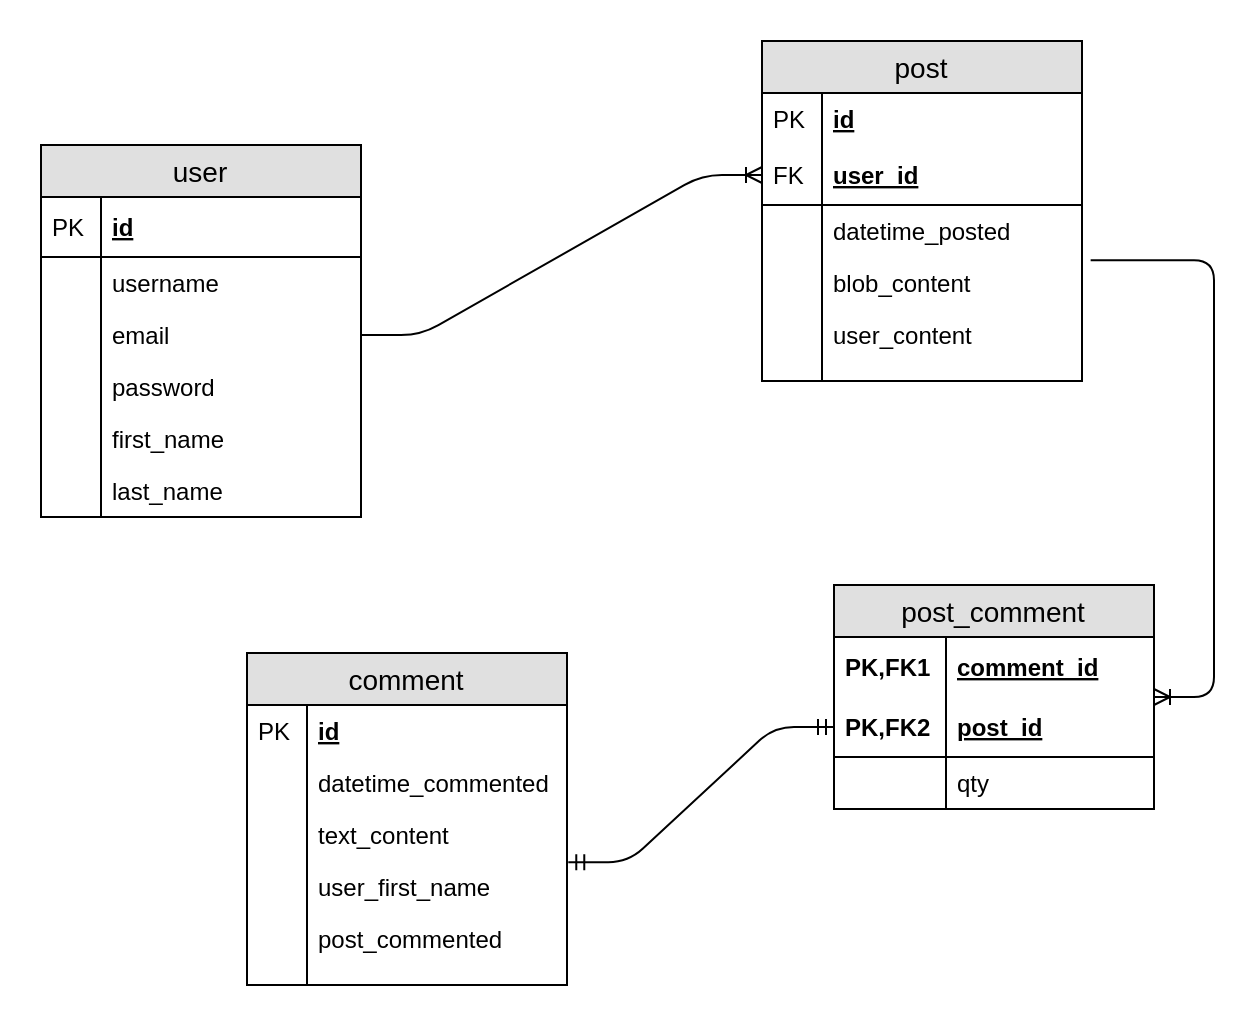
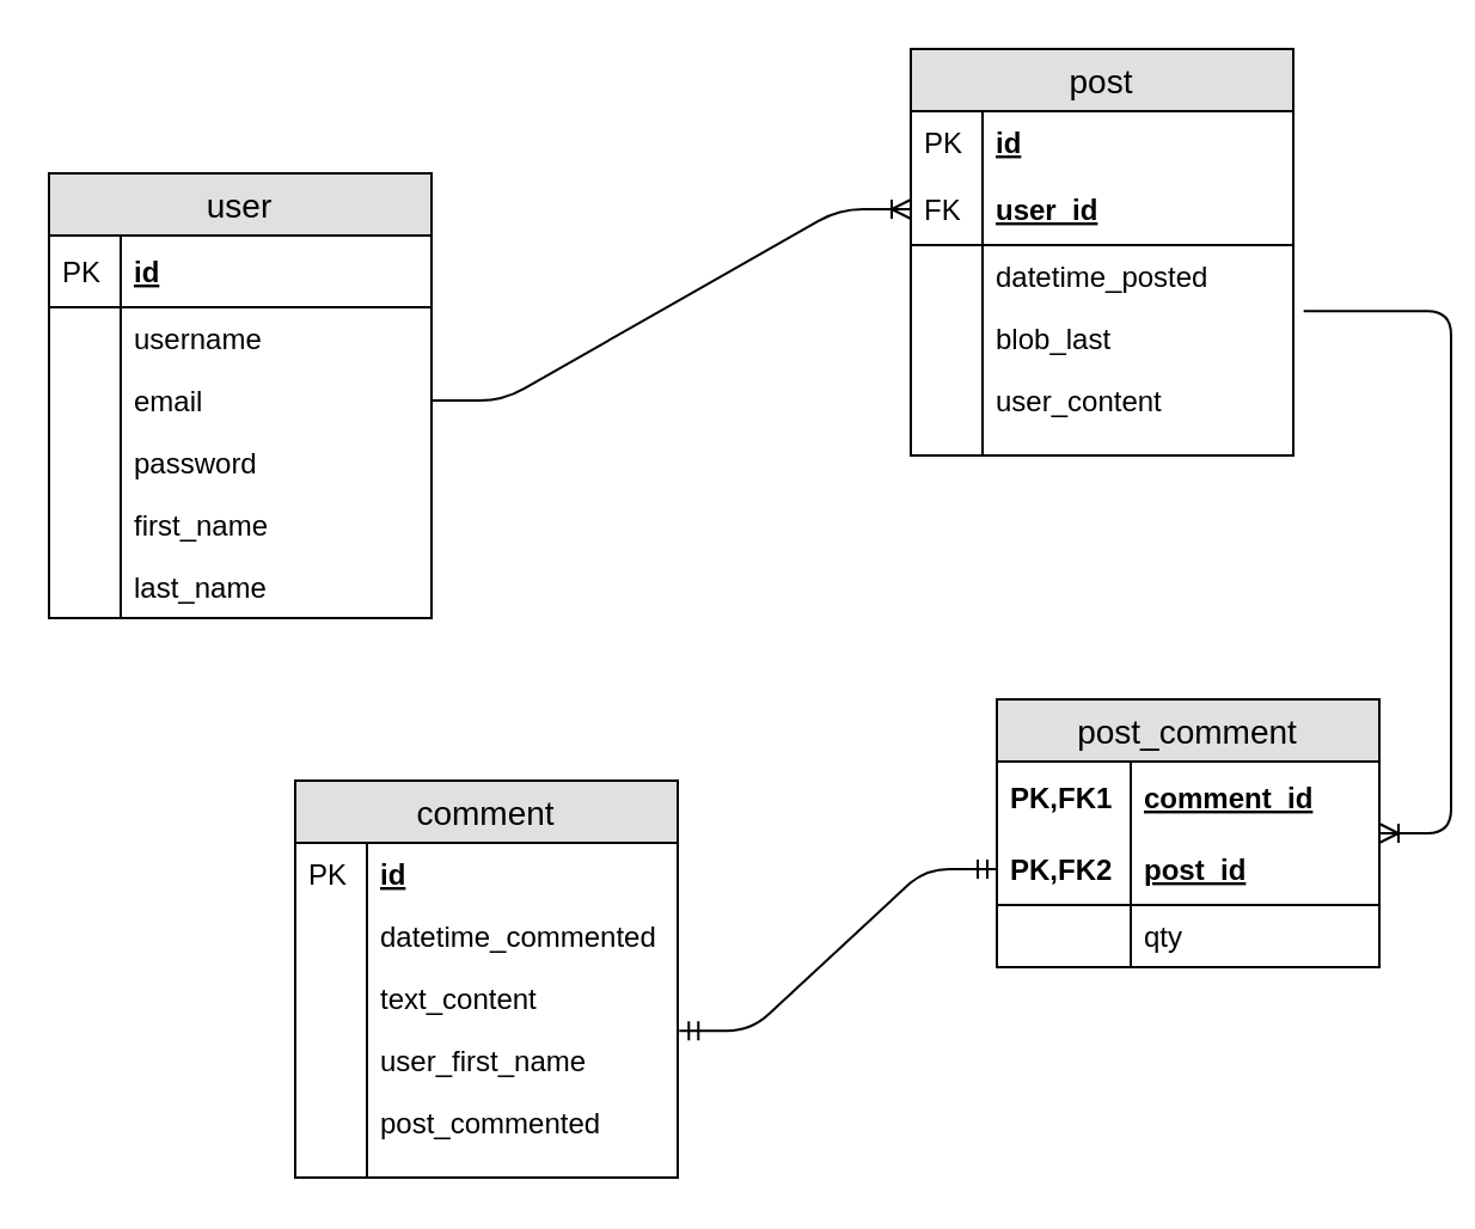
  <mxCell id="0" />
  <mxCell id="1" parent="0" />
  <mxCell id="2" value="user" style="swimlane;fontStyle=0;childLayout=stackLayout;horizontal=1;startSize=26;fillColor=#e0e0e0;horizontalStack=0;resizeParent=1;resizeParentMax=0;resizeLast=0;collapsible=1;marginBottom=0;swimlaneFillColor=#ffffff;align=center;fontSize=14;" vertex="1" parent="1"><mxGeometry x="20" y="72" width="160" height="186" as="geometry" /></mxCell>
  <mxCell id="3" value="id" style="shape=partialRectangle;top=0;left=0;right=0;bottom=1;align=left;verticalAlign=middle;fillColor=none;spacingLeft=34;spacingRight=4;overflow=hidden;rotatable=0;points=[[0,0.5],[1,0.5]];portConstraint=eastwest;dropTarget=0;fontStyle=5;fontSize=12;" vertex="1" parent="2"><mxGeometry y="26" width="160" height="30" as="geometry" /></mxCell>
  <mxCell id="4" value="PK" style="shape=partialRectangle;top=0;left=0;bottom=0;fillColor=none;align=left;verticalAlign=middle;spacingLeft=4;spacingRight=4;overflow=hidden;rotatable=0;points=[];portConstraint=eastwest;part=1;fontSize=12;" vertex="1" connectable="0" parent="3"><mxGeometry width="30" height="30" as="geometry" /></mxCell>
  <mxCell id="5" value="username" style="shape=partialRectangle;top=0;left=0;right=0;bottom=0;align=left;verticalAlign=top;fillColor=none;spacingLeft=34;spacingRight=4;overflow=hidden;rotatable=0;points=[[0,0.5],[1,0.5]];portConstraint=eastwest;dropTarget=0;fontSize=12;" vertex="1" parent="2"><mxGeometry y="56" width="160" height="26" as="geometry" /></mxCell>
  <mxCell id="6" value="" style="shape=partialRectangle;top=0;left=0;bottom=0;fillColor=none;align=left;verticalAlign=top;spacingLeft=4;spacingRight=4;overflow=hidden;rotatable=0;points=[];portConstraint=eastwest;part=1;fontSize=12;" vertex="1" connectable="0" parent="5"><mxGeometry width="30" height="26" as="geometry" /></mxCell>
  <mxCell id="7" value="email" style="shape=partialRectangle;top=0;left=0;right=0;bottom=0;align=left;verticalAlign=top;fillColor=none;spacingLeft=34;spacingRight=4;overflow=hidden;rotatable=0;points=[[0,0.5],[1,0.5]];portConstraint=eastwest;dropTarget=0;fontSize=12;" vertex="1" parent="2"><mxGeometry y="82" width="160" height="26" as="geometry" /></mxCell>
  <mxCell id="8" value="" style="shape=partialRectangle;top=0;left=0;bottom=0;fillColor=none;align=left;verticalAlign=top;spacingLeft=4;spacingRight=4;overflow=hidden;rotatable=0;points=[];portConstraint=eastwest;part=1;fontSize=12;" vertex="1" connectable="0" parent="7"><mxGeometry width="30" height="26" as="geometry" /></mxCell>
  <mxCell id="9" value="password" style="shape=partialRectangle;top=0;left=0;right=0;bottom=0;align=left;verticalAlign=top;fillColor=none;spacingLeft=34;spacingRight=4;overflow=hidden;rotatable=0;points=[[0,0.5],[1,0.5]];portConstraint=eastwest;dropTarget=0;fontSize=12;" vertex="1" parent="2"><mxGeometry y="108" width="160" height="26" as="geometry" /></mxCell>
  <mxCell id="10" value="" style="shape=partialRectangle;top=0;left=0;bottom=0;fillColor=none;align=left;verticalAlign=top;spacingLeft=4;spacingRight=4;overflow=hidden;rotatable=0;points=[];portConstraint=eastwest;part=1;fontSize=12;" vertex="1" connectable="0" parent="9"><mxGeometry width="30" height="26" as="geometry" /></mxCell>
  <mxCell id="11" value="first_name" style="shape=partialRectangle;top=0;left=0;right=0;bottom=0;align=left;verticalAlign=top;fillColor=none;spacingLeft=34;spacingRight=4;overflow=hidden;rotatable=0;points=[[0,0.5],[1,0.5]];portConstraint=eastwest;dropTarget=0;fontSize=12;" vertex="1" parent="2"><mxGeometry y="134" width="160" height="26" as="geometry" /></mxCell>
  <mxCell id="12" value="" style="shape=partialRectangle;top=0;left=0;bottom=0;fillColor=none;align=left;verticalAlign=top;spacingLeft=4;spacingRight=4;overflow=hidden;rotatable=0;points=[];portConstraint=eastwest;part=1;fontSize=12;" vertex="1" connectable="0" parent="11"><mxGeometry width="30" height="26" as="geometry" /></mxCell>
  <mxCell id="13" value="last_name" style="shape=partialRectangle;top=0;left=0;right=0;bottom=0;align=left;verticalAlign=top;fillColor=none;spacingLeft=34;spacingRight=4;overflow=hidden;rotatable=0;points=[[0,0.5],[1,0.5]];portConstraint=eastwest;dropTarget=0;fontSize=12;" vertex="1" parent="2"><mxGeometry y="160" width="160" height="26" as="geometry" /></mxCell>
  <mxCell id="14" value="" style="shape=partialRectangle;top=0;left=0;bottom=0;fillColor=none;align=left;verticalAlign=top;spacingLeft=4;spacingRight=4;overflow=hidden;rotatable=0;points=[];portConstraint=eastwest;part=1;fontSize=12;" vertex="1" connectable="0" parent="13"><mxGeometry width="30" height="26" as="geometry" /></mxCell>
  <mxCell id="15" value="post" style="swimlane;fontStyle=0;childLayout=stackLayout;horizontal=1;startSize=26;fillColor=#e0e0e0;horizontalStack=0;resizeParent=1;resizeParentMax=0;resizeLast=0;collapsible=1;marginBottom=0;swimlaneFillColor=#ffffff;align=center;fontSize=14;" vertex="1" parent="1"><mxGeometry x="380.5" y="20" width="160" height="170" as="geometry" /></mxCell>
  <mxCell id="16" value="id" style="shape=partialRectangle;top=0;left=0;right=0;bottom=0;align=left;verticalAlign=top;fillColor=none;spacingLeft=34;spacingRight=4;overflow=hidden;rotatable=0;points=[[0,0.5],[1,0.5]];portConstraint=eastwest;dropTarget=0;fontSize=12;fontStyle=5" vertex="1" parent="15"><mxGeometry y="26" width="160" height="26" as="geometry" /></mxCell>
  <mxCell id="17" value="PK" style="shape=partialRectangle;top=0;left=0;bottom=0;fillColor=none;align=left;verticalAlign=top;spacingLeft=4;spacingRight=4;overflow=hidden;rotatable=0;points=[];portConstraint=eastwest;part=1;fontSize=12;" vertex="1" connectable="0" parent="16"><mxGeometry width="30" height="26" as="geometry" /></mxCell>
  <mxCell id="18" value="user_id" style="shape=partialRectangle;top=0;left=0;right=0;bottom=1;align=left;verticalAlign=middle;fillColor=none;spacingLeft=34;spacingRight=4;overflow=hidden;rotatable=0;points=[[0,0.5],[1,0.5]];portConstraint=eastwest;dropTarget=0;fontStyle=5;fontSize=12;" vertex="1" parent="15"><mxGeometry y="52" width="160" height="30" as="geometry" /></mxCell>
  <mxCell id="19" value="FK" style="shape=partialRectangle;top=0;left=0;bottom=0;fillColor=none;align=left;verticalAlign=middle;spacingLeft=4;spacingRight=4;overflow=hidden;rotatable=0;points=[];portConstraint=eastwest;part=1;fontSize=12;" vertex="1" connectable="0" parent="18"><mxGeometry width="30" height="30" as="geometry" /></mxCell>
  <mxCell id="20" value="datetime_posted" style="shape=partialRectangle;top=0;left=0;right=0;bottom=0;align=left;verticalAlign=top;fillColor=none;spacingLeft=34;spacingRight=4;overflow=hidden;rotatable=0;points=[[0,0.5],[1,0.5]];portConstraint=eastwest;dropTarget=0;fontSize=12;" vertex="1" parent="15"><mxGeometry y="82" width="160" height="26" as="geometry" /></mxCell>
  <mxCell id="21" value="" style="shape=partialRectangle;top=0;left=0;bottom=0;fillColor=none;align=left;verticalAlign=top;spacingLeft=4;spacingRight=4;overflow=hidden;rotatable=0;points=[];portConstraint=eastwest;part=1;fontSize=12;" vertex="1" connectable="0" parent="20"><mxGeometry width="30" height="26" as="geometry" /></mxCell>
- <mxCell id="22" value="blob_content" style="shape=partialRectangle;top=0;left=0;right=0;bottom=0;align=left;verticalAlign=top;fillColor=none;spacingLeft=34;spacingRight=4;overflow=hidden;rotatable=0;points=[[0,0.5],[1,0.5]];portConstraint=eastwest;dropTarget=0;fontSize=12;" vertex="1" parent="15"><mxGeometry y="108" width="160" height="26" as="geometry" /></mxCell>
+ <mxCell id="22" value="blob_last" style="shape=partialRectangle;top=0;left=0;right=0;bottom=0;align=left;verticalAlign=top;fillColor=none;spacingLeft=34;spacingRight=4;overflow=hidden;rotatable=0;points=[[0,0.5],[1,0.5]];portConstraint=eastwest;dropTarget=0;fontSize=12;" vertex="1" parent="15"><mxGeometry y="108" width="160" height="26" as="geometry" /></mxCell>
  <mxCell id="23" value="" style="shape=partialRectangle;top=0;left=0;bottom=0;fillColor=none;align=left;verticalAlign=top;spacingLeft=4;spacingRight=4;overflow=hidden;rotatable=0;points=[];portConstraint=eastwest;part=1;fontSize=12;" vertex="1" connectable="0" parent="22"><mxGeometry width="30" height="26" as="geometry" /></mxCell>
  <mxCell id="24" value="user_content" style="shape=partialRectangle;top=0;left=0;right=0;bottom=0;align=left;verticalAlign=top;fillColor=none;spacingLeft=34;spacingRight=4;overflow=hidden;rotatable=0;points=[[0,0.5],[1,0.5]];portConstraint=eastwest;dropTarget=0;fontSize=12;" vertex="1" parent="15"><mxGeometry y="134" width="160" height="26" as="geometry" /></mxCell>
  <mxCell id="25" value="" style="shape=partialRectangle;top=0;left=0;bottom=0;fillColor=none;align=left;verticalAlign=top;spacingLeft=4;spacingRight=4;overflow=hidden;rotatable=0;points=[];portConstraint=eastwest;part=1;fontSize=12;" vertex="1" connectable="0" parent="24"><mxGeometry width="30" height="26" as="geometry" /></mxCell>
  <mxCell id="26" value="" style="shape=partialRectangle;top=0;left=0;right=0;bottom=0;align=left;verticalAlign=top;fillColor=none;spacingLeft=34;spacingRight=4;overflow=hidden;rotatable=0;points=[[0,0.5],[1,0.5]];portConstraint=eastwest;dropTarget=0;fontSize=12;" vertex="1" parent="15"><mxGeometry y="160" width="160" height="10" as="geometry" /></mxCell>
  <mxCell id="27" value="" style="shape=partialRectangle;top=0;left=0;bottom=0;fillColor=none;align=left;verticalAlign=top;spacingLeft=4;spacingRight=4;overflow=hidden;rotatable=0;points=[];portConstraint=eastwest;part=1;fontSize=12;" vertex="1" connectable="0" parent="26"><mxGeometry width="30" height="10" as="geometry" /></mxCell>
  <mxCell id="28" value="comment" style="swimlane;fontStyle=0;childLayout=stackLayout;horizontal=1;startSize=26;fillColor=#e0e0e0;horizontalStack=0;resizeParent=1;resizeParentMax=0;resizeLast=0;collapsible=1;marginBottom=0;swimlaneFillColor=#ffffff;align=center;fontSize=14;" vertex="1" parent="1"><mxGeometry x="123" y="326" width="160" height="166" as="geometry" /></mxCell>
  <mxCell id="29" value="id" style="shape=partialRectangle;top=0;left=0;right=0;bottom=0;align=left;verticalAlign=top;fillColor=none;spacingLeft=34;spacingRight=4;overflow=hidden;rotatable=0;points=[[0,0.5],[1,0.5]];portConstraint=eastwest;dropTarget=0;fontSize=12;fontStyle=5" vertex="1" parent="28"><mxGeometry y="26" width="160" height="26" as="geometry" /></mxCell>
  <mxCell id="30" value="PK" style="shape=partialRectangle;top=0;left=0;bottom=0;fillColor=none;align=left;verticalAlign=top;spacingLeft=4;spacingRight=4;overflow=hidden;rotatable=0;points=[];portConstraint=eastwest;part=1;fontSize=12;" vertex="1" connectable="0" parent="29"><mxGeometry width="30" height="26" as="geometry" /></mxCell>
  <mxCell id="31" value="datetime_commented" style="shape=partialRectangle;top=0;left=0;right=0;bottom=0;align=left;verticalAlign=top;fillColor=none;spacingLeft=34;spacingRight=4;overflow=hidden;rotatable=0;points=[[0,0.5],[1,0.5]];portConstraint=eastwest;dropTarget=0;fontSize=12;" vertex="1" parent="28"><mxGeometry y="52" width="160" height="26" as="geometry" /></mxCell>
  <mxCell id="32" value="" style="shape=partialRectangle;top=0;left=0;bottom=0;fillColor=none;align=left;verticalAlign=top;spacingLeft=4;spacingRight=4;overflow=hidden;rotatable=0;points=[];portConstraint=eastwest;part=1;fontSize=12;" vertex="1" connectable="0" parent="31"><mxGeometry width="30" height="26" as="geometry" /></mxCell>
  <mxCell id="33" value="text_content" style="shape=partialRectangle;top=0;left=0;right=0;bottom=0;align=left;verticalAlign=top;fillColor=none;spacingLeft=34;spacingRight=4;overflow=hidden;rotatable=0;points=[[0,0.5],[1,0.5]];portConstraint=eastwest;dropTarget=0;fontSize=12;" vertex="1" parent="28"><mxGeometry y="78" width="160" height="26" as="geometry" /></mxCell>
  <mxCell id="34" value="" style="shape=partialRectangle;top=0;left=0;bottom=0;fillColor=none;align=left;verticalAlign=top;spacingLeft=4;spacingRight=4;overflow=hidden;rotatable=0;points=[];portConstraint=eastwest;part=1;fontSize=12;" vertex="1" connectable="0" parent="33"><mxGeometry width="30" height="26" as="geometry" /></mxCell>
  <mxCell id="35" value="user_first_name" style="shape=partialRectangle;top=0;left=0;right=0;bottom=0;align=left;verticalAlign=top;fillColor=none;spacingLeft=34;spacingRight=4;overflow=hidden;rotatable=0;points=[[0,0.5],[1,0.5]];portConstraint=eastwest;dropTarget=0;fontSize=12;" vertex="1" parent="28"><mxGeometry y="104" width="160" height="26" as="geometry" /></mxCell>
  <mxCell id="36" value="" style="shape=partialRectangle;top=0;left=0;bottom=0;fillColor=none;align=left;verticalAlign=top;spacingLeft=4;spacingRight=4;overflow=hidden;rotatable=0;points=[];portConstraint=eastwest;part=1;fontSize=12;" vertex="1" connectable="0" parent="35"><mxGeometry width="30" height="26" as="geometry" /></mxCell>
  <mxCell id="37" value="post_commented" style="shape=partialRectangle;top=0;left=0;right=0;bottom=0;align=left;verticalAlign=top;fillColor=none;spacingLeft=34;spacingRight=4;overflow=hidden;rotatable=0;points=[[0,0.5],[1,0.5]];portConstraint=eastwest;dropTarget=0;fontSize=12;" vertex="1" parent="28"><mxGeometry y="130" width="160" height="26" as="geometry" /></mxCell>
  <mxCell id="38" value="" style="shape=partialRectangle;top=0;left=0;bottom=0;fillColor=none;align=left;verticalAlign=top;spacingLeft=4;spacingRight=4;overflow=hidden;rotatable=0;points=[];portConstraint=eastwest;part=1;fontSize=12;" vertex="1" connectable="0" parent="37"><mxGeometry width="30" height="26" as="geometry" /></mxCell>
  <mxCell id="39" value="" style="shape=partialRectangle;top=0;left=0;right=0;bottom=0;align=left;verticalAlign=top;fillColor=none;spacingLeft=34;spacingRight=4;overflow=hidden;rotatable=0;points=[[0,0.5],[1,0.5]];portConstraint=eastwest;dropTarget=0;fontSize=12;" vertex="1" parent="28"><mxGeometry y="156" width="160" height="10" as="geometry" /></mxCell>
  <mxCell id="40" value="" style="shape=partialRectangle;top=0;left=0;bottom=0;fillColor=none;align=left;verticalAlign=top;spacingLeft=4;spacingRight=4;overflow=hidden;rotatable=0;points=[];portConstraint=eastwest;part=1;fontSize=12;" vertex="1" connectable="0" parent="39"><mxGeometry width="30" height="10" as="geometry" /></mxCell>
  <mxCell id="41" value="" style="edgeStyle=entityRelationEdgeStyle;fontSize=12;html=1;endArrow=ERoneToMany;exitX=1;exitY=0.5;exitDx=0;exitDy=0;entryX=0;entryY=0.5;entryDx=0;entryDy=0;" edge="1" parent="1" source="7" target="18"><mxGeometry width="100" height="100" relative="1" as="geometry"><mxPoint x="236" y="202" as="sourcePoint" /><mxPoint x="336" y="102" as="targetPoint" /></mxGeometry></mxCell>
  <mxCell id="42" value="post_comment" style="swimlane;fontStyle=0;childLayout=stackLayout;horizontal=1;startSize=26;fillColor=#e0e0e0;horizontalStack=0;resizeParent=1;resizeParentMax=0;resizeLast=0;collapsible=1;marginBottom=0;swimlaneFillColor=#ffffff;align=center;fontSize=14;" vertex="1" parent="1"><mxGeometry x="416.5" y="292" width="160" height="112" as="geometry" /></mxCell>
  <mxCell id="43" value="comment_id" style="shape=partialRectangle;top=0;left=0;right=0;bottom=0;align=left;verticalAlign=middle;fillColor=none;spacingLeft=60;spacingRight=4;overflow=hidden;rotatable=0;points=[[0,0.5],[1,0.5]];portConstraint=eastwest;dropTarget=0;fontStyle=5;fontSize=12;" vertex="1" parent="42"><mxGeometry y="26" width="160" height="30" as="geometry" /></mxCell>
  <mxCell id="44" value="PK,FK1" style="shape=partialRectangle;fontStyle=1;top=0;left=0;bottom=0;fillColor=none;align=left;verticalAlign=middle;spacingLeft=4;spacingRight=4;overflow=hidden;rotatable=0;points=[];portConstraint=eastwest;part=1;fontSize=12;" vertex="1" connectable="0" parent="43"><mxGeometry width="56" height="30" as="geometry" /></mxCell>
  <mxCell id="45" value="post_id" style="shape=partialRectangle;top=0;left=0;right=0;bottom=1;align=left;verticalAlign=middle;fillColor=none;spacingLeft=60;spacingRight=4;overflow=hidden;rotatable=0;points=[[0,0.5],[1,0.5]];portConstraint=eastwest;dropTarget=0;fontStyle=5;fontSize=12;" vertex="1" parent="42"><mxGeometry y="56" width="160" height="30" as="geometry" /></mxCell>
  <mxCell id="46" value="PK,FK2" style="shape=partialRectangle;fontStyle=1;top=0;left=0;bottom=0;fillColor=none;align=left;verticalAlign=middle;spacingLeft=4;spacingRight=4;overflow=hidden;rotatable=0;points=[];portConstraint=eastwest;part=1;fontSize=12;" vertex="1" connectable="0" parent="45"><mxGeometry width="56" height="30" as="geometry" /></mxCell>
  <mxCell id="47" value="qty" style="shape=partialRectangle;top=0;left=0;right=0;bottom=0;align=left;verticalAlign=top;fillColor=none;spacingLeft=60;spacingRight=4;overflow=hidden;rotatable=0;points=[[0,0.5],[1,0.5]];portConstraint=eastwest;dropTarget=0;fontSize=12;" vertex="1" parent="42"><mxGeometry y="86" width="160" height="26" as="geometry" /></mxCell>
  <mxCell id="48" value="" style="shape=partialRectangle;top=0;left=0;bottom=0;fillColor=none;align=left;verticalAlign=top;spacingLeft=4;spacingRight=4;overflow=hidden;rotatable=0;points=[];portConstraint=eastwest;part=1;fontSize=12;" vertex="1" connectable="0" parent="47"><mxGeometry width="56" height="26" as="geometry" /></mxCell>
  <mxCell id="49" value="" style="edgeStyle=entityRelationEdgeStyle;fontSize=12;html=1;endArrow=ERmandOne;startArrow=ERmandOne;exitX=1.004;exitY=0.023;exitDx=0;exitDy=0;exitPerimeter=0;entryX=0;entryY=0.5;entryDx=0;entryDy=0;" edge="1" parent="1" source="35" target="45"><mxGeometry width="100" height="100" relative="1" as="geometry"><mxPoint x="385" y="460" as="sourcePoint" /><mxPoint x="485" y="360" as="targetPoint" /></mxGeometry></mxCell>
  <mxCell id="50" value="" style="edgeStyle=entityRelationEdgeStyle;fontSize=12;html=1;endArrow=ERoneToMany;exitX=1.027;exitY=0.062;exitDx=0;exitDy=0;exitPerimeter=0;" edge="1" parent="1" source="22" target="42"><mxGeometry width="100" height="100" relative="1" as="geometry"><mxPoint x="592" y="247" as="sourcePoint" /><mxPoint x="692" y="147" as="targetPoint" /></mxGeometry></mxCell>
